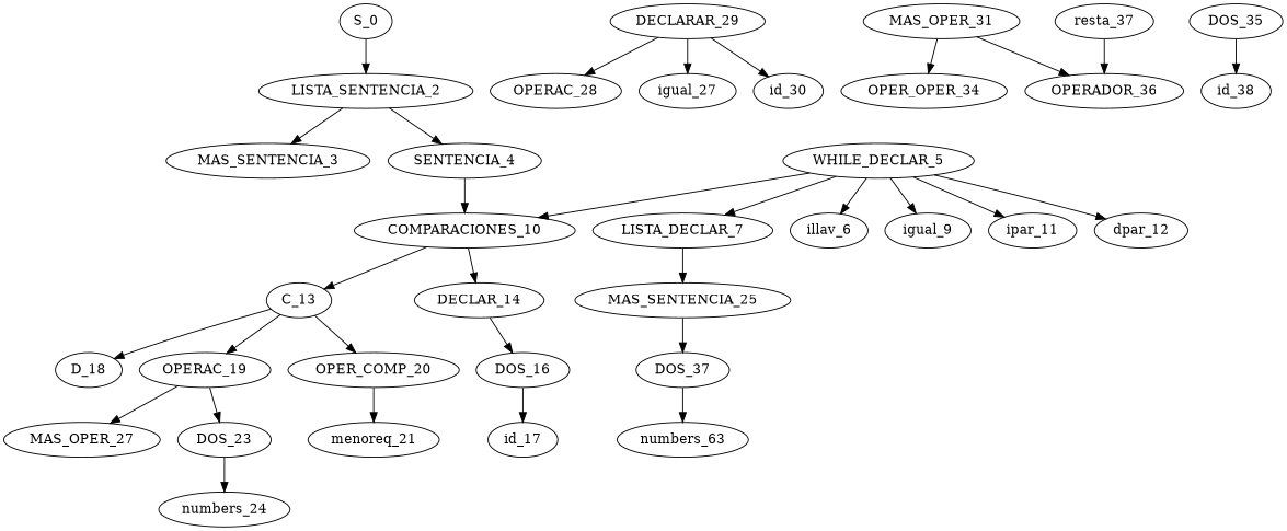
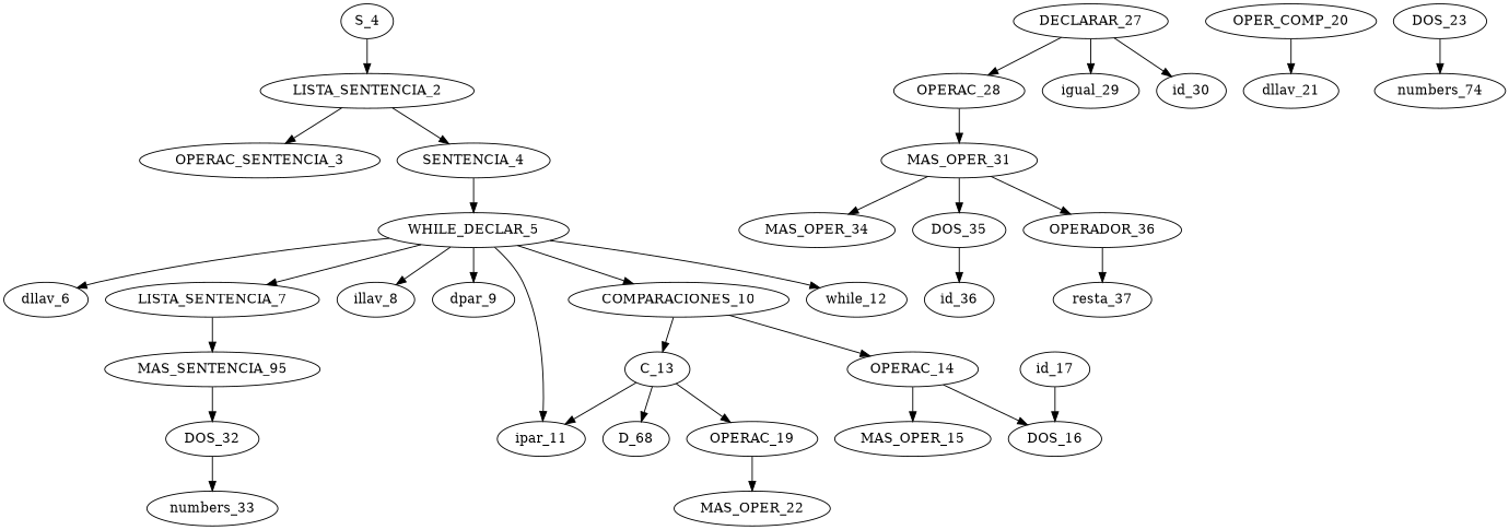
  digraph {
-   S_0
+   S_0 [label=S_4]
    LISTA_SENTENCIA_2
-   MAS_SENTENCIA_3
+   MAS_SENTENCIA_3 [label=OPERAC_SENTENCIA_3]
    SENTENCIA_4
    WHILE_DECLAR_5
-   LISTA_SENTENCIA_7 [label=LISTA_DECLAR_7]
-   illav_8 [label=illav_6]
-   dpar_9 [label=igual_9]
+   dllav_6
+   LISTA_SENTENCIA_7
+   illav_8
+   dpar_9
    COMPARACIONES_10
    ipar_11
-   while_12 [label=dpar_12]
-   MAS_SENTENCIA_25
+   while_12
+   MAS_SENTENCIA_25 [label=MAS_SENTENCIA_95]
    C_13
-   OPERAC_14 [label=DECLAR_14]
-   DOS_32 [label=DOS_37]
-   DECLARAR_27 [label=DECLARAR_29]
+   OPERAC_14
+   DOS_32
+   DECLARAR_27
    OPERAC_28
-   igual_29 [label=igual_27]
+   igual_29
    id_30
    MAS_OPER_31
-   MAS_OPER_34 [label=OPER_OPER_34]
+   MAS_OPER_34
    DOS_35
    OPERADOR_36
-   numbers_33 [label=numbers_63]
-   id_38
+   numbers_33
+   id_38 [label=id_36]
    resta_37
-   D_18
+   D_18 [label=D_68]
    OPERAC_19
    OPER_COMP_20
+   MAS_OPER_15
    DOS_16
-   MAS_OPER_22 [label=MAS_OPER_27]
+   MAS_OPER_22
    DOS_23
-   menoreq_21
-   numbers_24
+   menoreq_21 [label=dllav_21]
+   numbers_24 [label=numbers_74]
    id_17
    S_0 -> LISTA_SENTENCIA_2
    LISTA_SENTENCIA_2 -> MAS_SENTENCIA_3
    LISTA_SENTENCIA_2 -> SENTENCIA_4
-   SENTENCIA_4 -> COMPARACIONES_10
+   SENTENCIA_4 -> WHILE_DECLAR_5
+   WHILE_DECLAR_5 -> dllav_6
    WHILE_DECLAR_5 -> LISTA_SENTENCIA_7
    WHILE_DECLAR_5 -> illav_8
    WHILE_DECLAR_5 -> dpar_9
    WHILE_DECLAR_5 -> COMPARACIONES_10
    WHILE_DECLAR_5 -> ipar_11
    WHILE_DECLAR_5 -> while_12
    LISTA_SENTENCIA_7 -> MAS_SENTENCIA_25
    COMPARACIONES_10 -> C_13
    COMPARACIONES_10 -> OPERAC_14
    MAS_SENTENCIA_25 -> DOS_32
    C_13 -> D_18
    C_13 -> OPERAC_19
-   C_13 -> OPER_COMP_20
+   C_13 -> ipar_11
+   OPERAC_14 -> MAS_OPER_15
    OPERAC_14 -> DOS_16
    DOS_32 -> numbers_33
    DECLARAR_27 -> OPERAC_28
    DECLARAR_27 -> igual_29
    DECLARAR_27 -> id_30
+   OPERAC_28 -> MAS_OPER_31
    MAS_OPER_31 -> MAS_OPER_34
+   MAS_OPER_31 -> DOS_35
    MAS_OPER_31 -> OPERADOR_36
    DOS_35 -> id_38
-   resta_37 -> OPERADOR_36
+   OPERADOR_36 -> resta_37
    OPERAC_19 -> MAS_OPER_22
-   OPERAC_19 -> DOS_23
    OPER_COMP_20 -> menoreq_21
-   DOS_16 -> id_17
+   id_17 -> DOS_16
    DOS_23 -> numbers_24
  }
